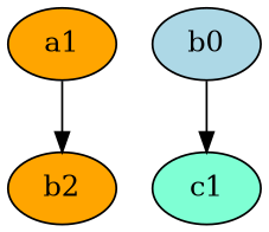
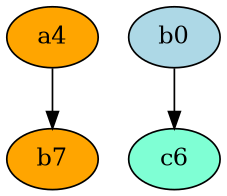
  digraph {
    node [fillcolor=orange style=filled value=1]
-   n1 [label=a1]
-   n2 [label=b2]
+   n1 [label=a4]
+   n2 [label=b7]
    n3 [fillcolor=lightblue label=b0]
-   n4 [fillcolor=aquamarine label=c1]
+   n4 [fillcolor=aquamarine label=c6]
    n1 -> n2 [mask=4]
    n3 -> n4 [mask=1]
  }
